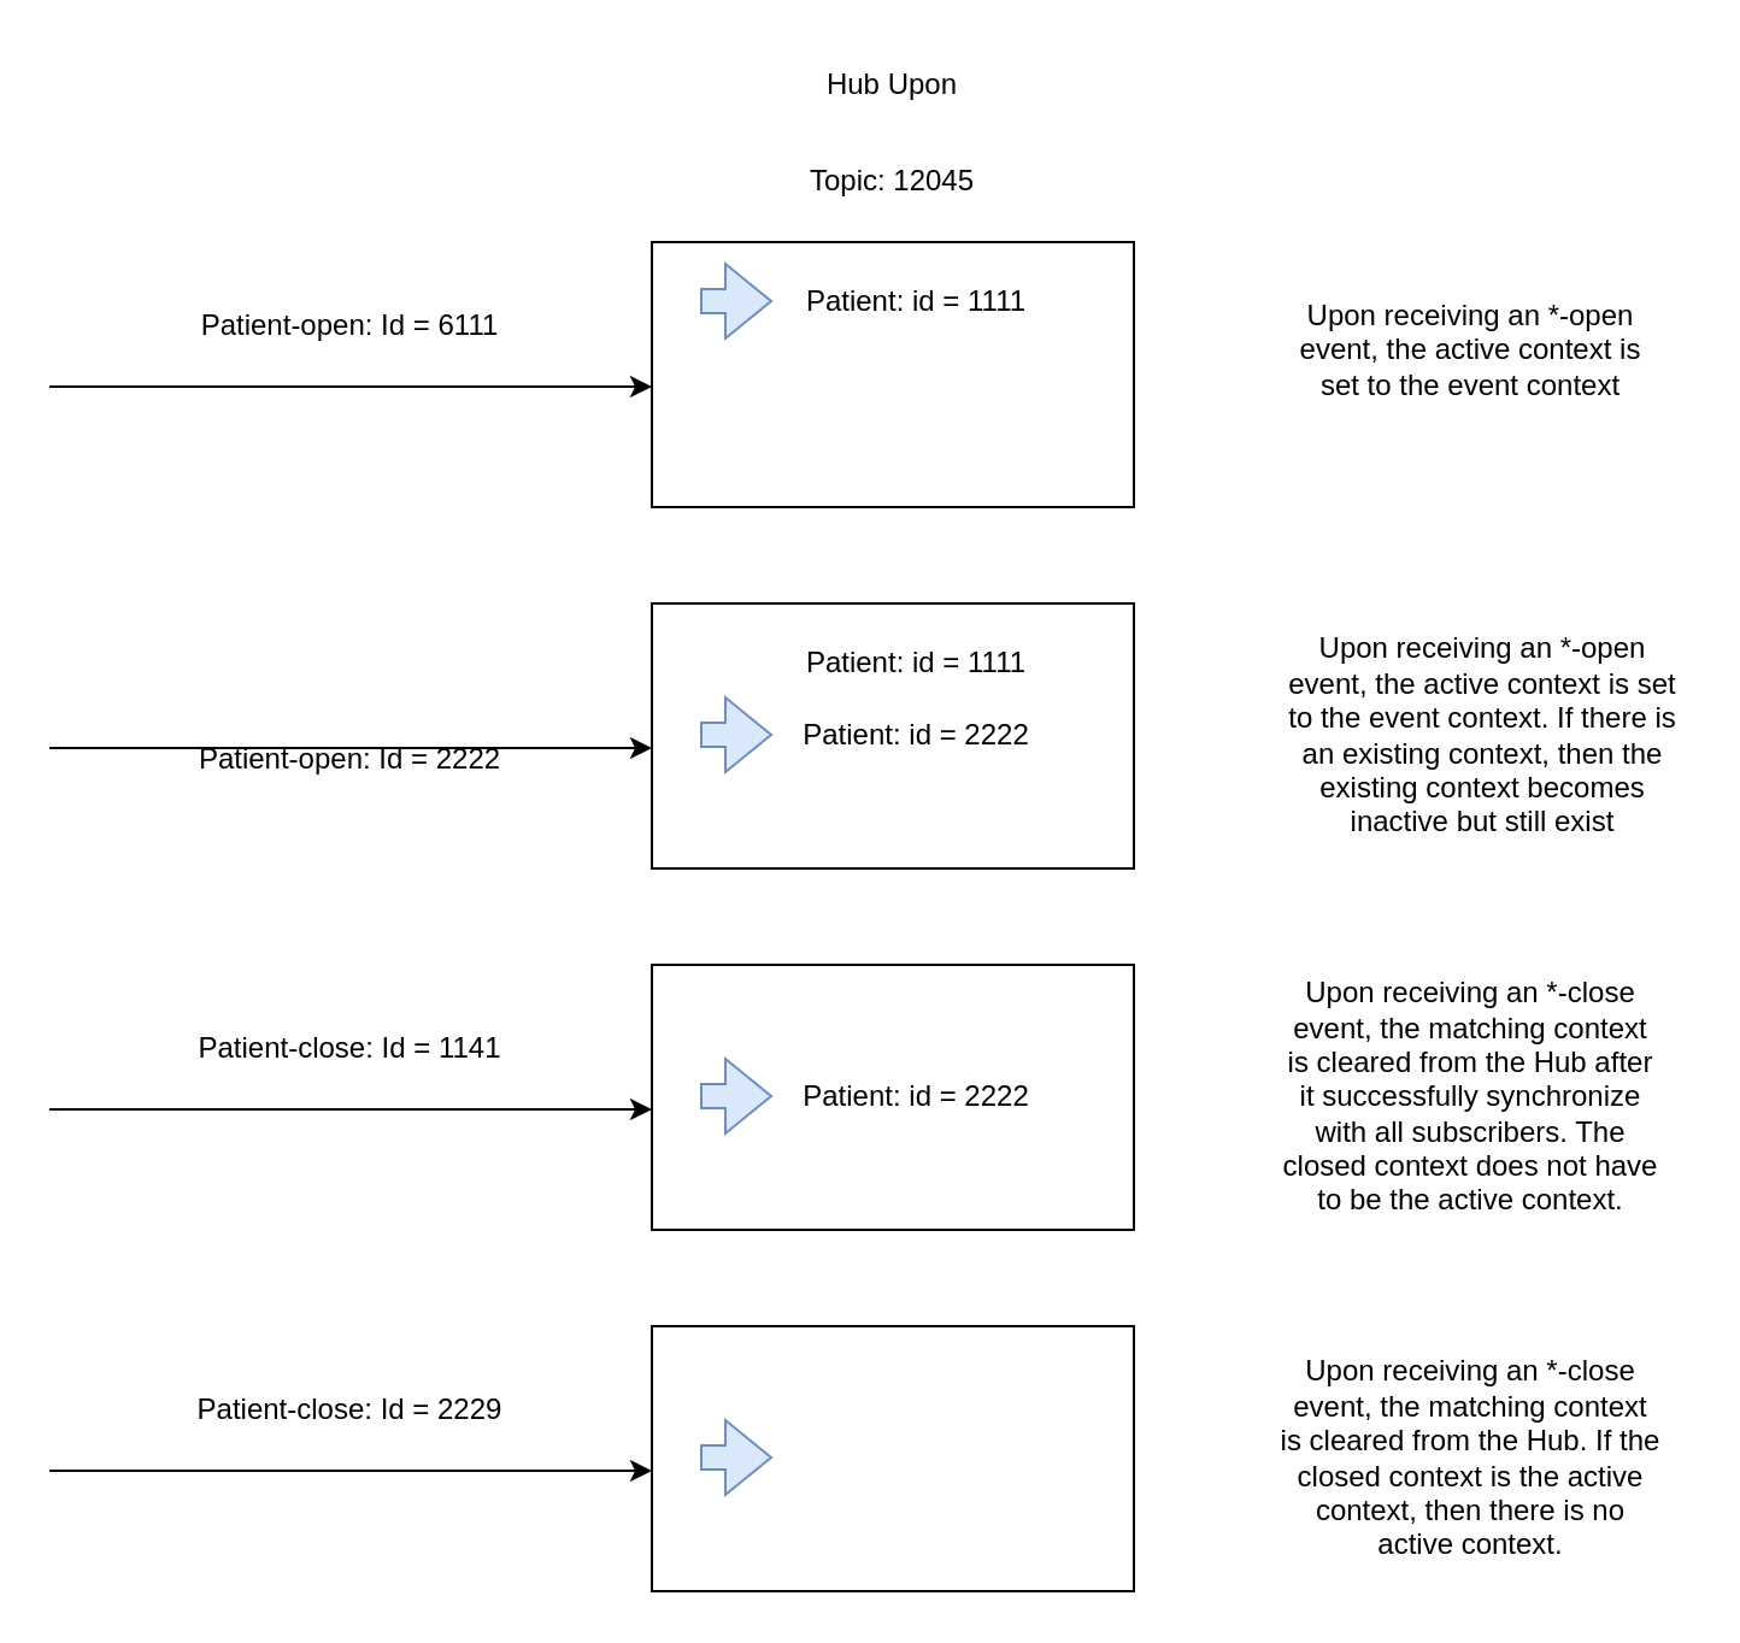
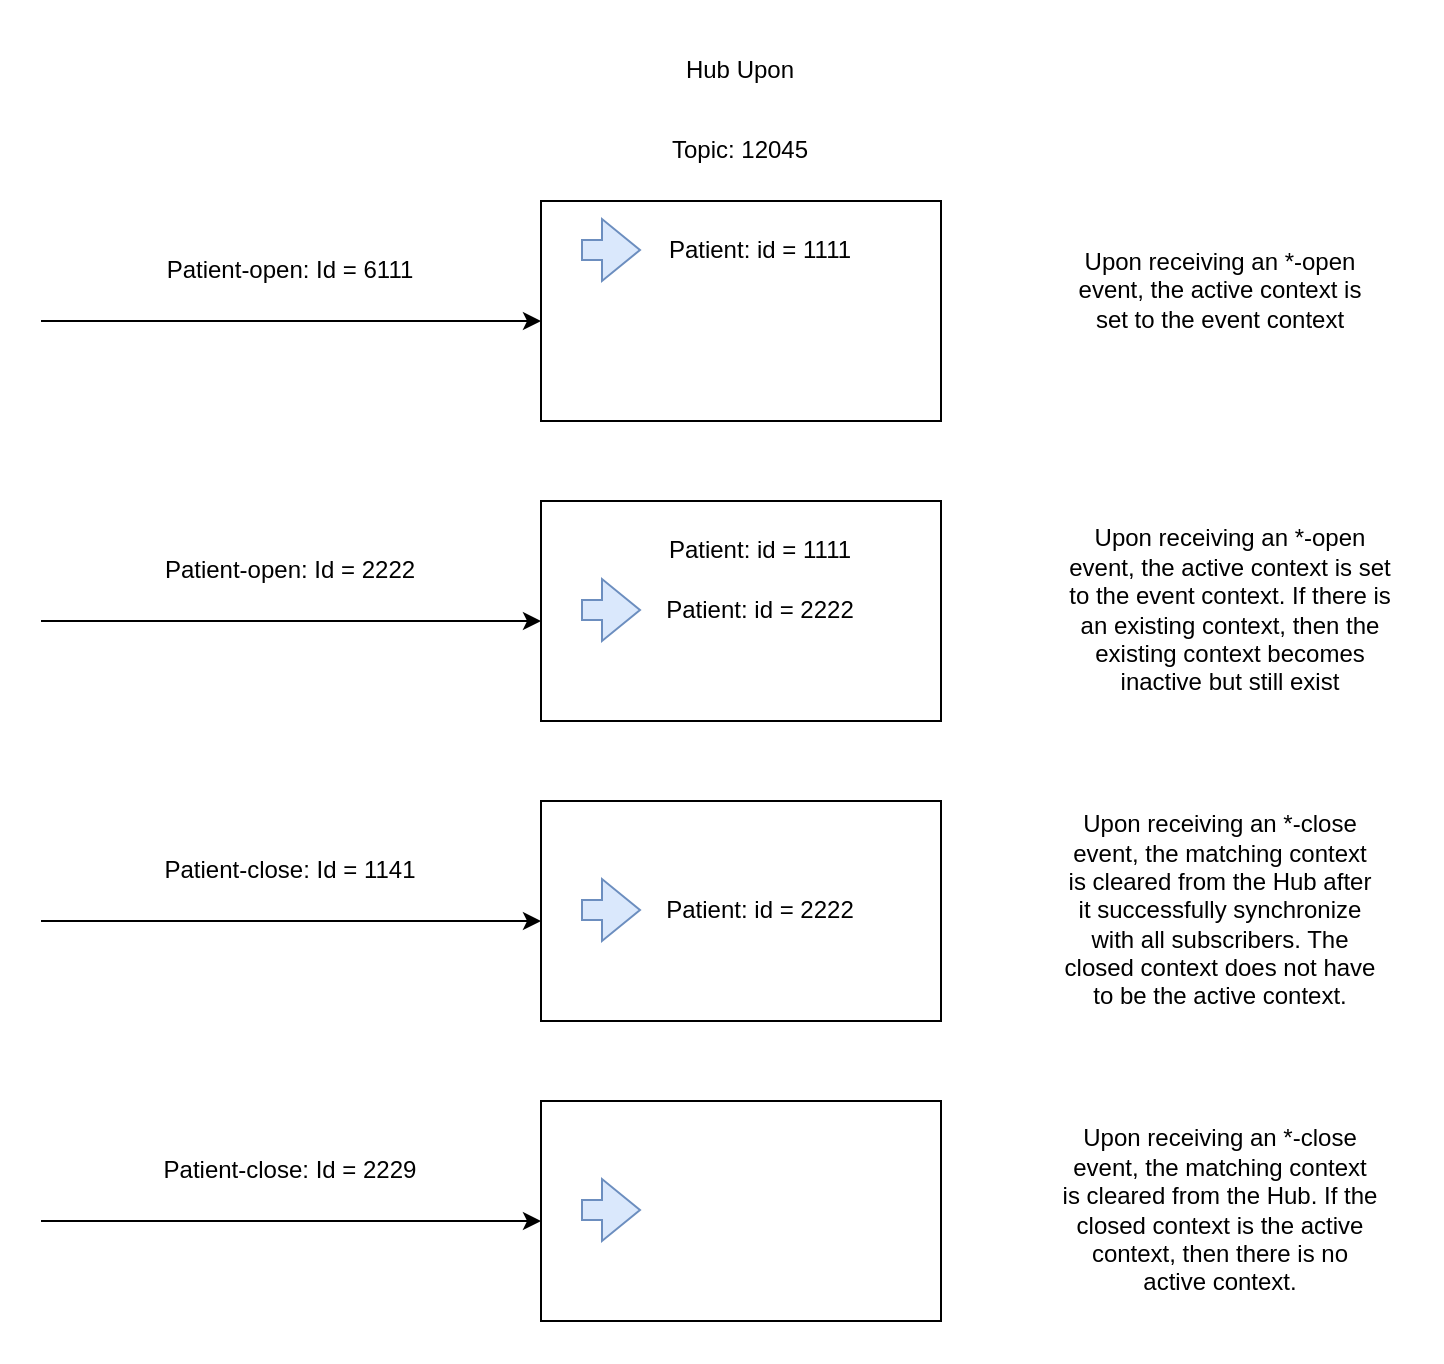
  <mxCell id="0" />
  <mxCell id="1" parent="0" />
  <mxCell id="2" value="" style="rounded=0;whiteSpace=wrap;html=1;" vertex="1" parent="1"><mxGeometry x="270" y="100" width="200" height="110" as="geometry" /></mxCell>
  <mxCell id="3" value="Hub Upon" style="text;html=1;strokeColor=none;fillColor=none;align=center;verticalAlign=middle;whiteSpace=wrap;rounded=0;" vertex="1" parent="1"><mxGeometry x="320" y="20" width="100" height="30" as="geometry" /></mxCell>
  <mxCell id="4" value="Topic: 12045" style="text;html=1;strokeColor=none;fillColor=none;align=center;verticalAlign=middle;whiteSpace=wrap;rounded=0;" vertex="1" parent="1"><mxGeometry x="320" y="60" width="100" height="30" as="geometry" /></mxCell>
  <mxCell id="5" value="" style="endArrow=classic;html=1;rounded=0;" edge="1" parent="1"><mxGeometry width="50" height="50" relative="1" as="geometry"><mxPoint x="20" y="160" as="sourcePoint" /><mxPoint x="270" y="160" as="targetPoint" /></mxGeometry></mxCell>
  <mxCell id="6" value="Patient-open: Id = 6111" style="text;html=1;strokeColor=none;fillColor=none;align=center;verticalAlign=middle;whiteSpace=wrap;rounded=0;" vertex="1" parent="1"><mxGeometry x="60" y="120" width="170" height="30" as="geometry" /></mxCell>
  <mxCell id="7" value="" style="shape=flexArrow;endArrow=classic;html=1;rounded=0;fillColor=#dae8fc;strokeColor=#6c8ebf;" edge="1" parent="1"><mxGeometry width="50" height="50" relative="1" as="geometry"><mxPoint x="290" y="124.5" as="sourcePoint" /><mxPoint x="320" y="124.5" as="targetPoint" /></mxGeometry></mxCell>
  <mxCell id="8" value="Patient: id = 1111" style="text;html=1;strokeColor=none;fillColor=none;align=center;verticalAlign=middle;whiteSpace=wrap;rounded=0;" vertex="1" parent="1"><mxGeometry x="330" y="110" width="100" height="30" as="geometry" /></mxCell>
  <mxCell id="9" value="" style="rounded=0;whiteSpace=wrap;html=1;" vertex="1" parent="1"><mxGeometry x="270" y="250" width="200" height="110" as="geometry" /></mxCell>
  <mxCell id="10" value="" style="endArrow=classic;html=1;rounded=0;" edge="1" parent="1"><mxGeometry width="50" height="50" relative="1" as="geometry"><mxPoint x="20" y="310" as="sourcePoint" /><mxPoint x="270" y="310" as="targetPoint" /></mxGeometry></mxCell>
- <mxCell id="11" value="Patient-open: Id = 2222" style="text;html=1;strokeColor=none;fillColor=none;align=center;verticalAlign=middle;whiteSpace=wrap;rounded=0;" vertex="1" parent="1"><mxGeometry x="60" y="300" width="170" height="30" as="geometry" /></mxCell>
+ <mxCell id="11" value="Patient-open: Id = 2222" style="text;html=1;strokeColor=none;fillColor=none;align=center;verticalAlign=middle;whiteSpace=wrap;rounded=0;" vertex="1" parent="1"><mxGeometry x="60" y="270" width="170" height="30" as="geometry" /></mxCell>
  <mxCell id="12" value="" style="shape=flexArrow;endArrow=classic;html=1;rounded=0;fillColor=#dae8fc;strokeColor=#6c8ebf;" edge="1" parent="1"><mxGeometry width="50" height="50" relative="1" as="geometry"><mxPoint x="290" y="304.5" as="sourcePoint" /><mxPoint x="320" y="304.5" as="targetPoint" /></mxGeometry></mxCell>
  <mxCell id="13" value="Patient: id = 1111" style="text;html=1;strokeColor=none;fillColor=none;align=center;verticalAlign=middle;whiteSpace=wrap;rounded=0;" vertex="1" parent="1"><mxGeometry x="330" y="260" width="100" height="30" as="geometry" /></mxCell>
  <mxCell id="14" value="Patient: id = 2222" style="text;html=1;strokeColor=none;fillColor=none;align=center;verticalAlign=middle;whiteSpace=wrap;rounded=0;" vertex="1" parent="1"><mxGeometry x="330" y="290" width="100" height="30" as="geometry" /></mxCell>
  <mxCell id="15" value="" style="rounded=0;whiteSpace=wrap;html=1;" vertex="1" parent="1"><mxGeometry x="270" y="400" width="200" height="110" as="geometry" /></mxCell>
  <mxCell id="16" value="" style="endArrow=classic;html=1;rounded=0;" edge="1" parent="1"><mxGeometry width="50" height="50" relative="1" as="geometry"><mxPoint x="20" y="460" as="sourcePoint" /><mxPoint x="270" y="460" as="targetPoint" /></mxGeometry></mxCell>
  <mxCell id="17" value="Patient-close: Id = 1141" style="text;html=1;strokeColor=none;fillColor=none;align=center;verticalAlign=middle;whiteSpace=wrap;rounded=0;" vertex="1" parent="1"><mxGeometry x="60" y="420" width="170" height="30" as="geometry" /></mxCell>
  <mxCell id="18" value="" style="shape=flexArrow;endArrow=classic;html=1;rounded=0;fillColor=#dae8fc;strokeColor=#6c8ebf;" edge="1" parent="1"><mxGeometry width="50" height="50" relative="1" as="geometry"><mxPoint x="290" y="454.5" as="sourcePoint" /><mxPoint x="320" y="454.5" as="targetPoint" /></mxGeometry></mxCell>
  <mxCell id="19" value="Patient: id = 2222" style="text;html=1;strokeColor=none;fillColor=none;align=center;verticalAlign=middle;whiteSpace=wrap;rounded=0;" vertex="1" parent="1"><mxGeometry x="330" y="440" width="100" height="30" as="geometry" /></mxCell>
  <mxCell id="20" value="" style="rounded=0;whiteSpace=wrap;html=1;" vertex="1" parent="1"><mxGeometry x="270" y="550" width="200" height="110" as="geometry" /></mxCell>
  <mxCell id="21" value="" style="endArrow=classic;html=1;rounded=0;" edge="1" parent="1"><mxGeometry width="50" height="50" relative="1" as="geometry"><mxPoint x="20" y="610" as="sourcePoint" /><mxPoint x="270" y="610" as="targetPoint" /></mxGeometry></mxCell>
  <mxCell id="22" value="Patient-close: Id = 2229" style="text;html=1;strokeColor=none;fillColor=none;align=center;verticalAlign=middle;whiteSpace=wrap;rounded=0;" vertex="1" parent="1"><mxGeometry x="60" y="570" width="170" height="30" as="geometry" /></mxCell>
  <mxCell id="23" value="" style="shape=flexArrow;endArrow=classic;html=1;rounded=0;fillColor=#dae8fc;strokeColor=#6c8ebf;" edge="1" parent="1"><mxGeometry width="50" height="50" relative="1" as="geometry"><mxPoint x="290" y="604.5" as="sourcePoint" /><mxPoint x="320" y="604.5" as="targetPoint" /></mxGeometry></mxCell>
  <mxCell id="24" value="Upon receiving an *-open event, the active context is set to the event context" style="text;html=1;strokeColor=none;fillColor=none;align=center;verticalAlign=middle;whiteSpace=wrap;rounded=0;" vertex="1" parent="1"><mxGeometry x="530" y="130" width="160" height="30" as="geometry" /></mxCell>
  <mxCell id="25" value="Upon receiving an *-open event, the active context is set to the event context. If there is an existing context, then the existing context becomes inactive but still exist" style="text;html=1;strokeColor=none;fillColor=none;align=center;verticalAlign=middle;whiteSpace=wrap;rounded=0;" vertex="1" parent="1"><mxGeometry x="530" y="290" width="170" height="30" as="geometry" /></mxCell>
  <mxCell id="26" value="Upon receiving an *-close event, the matching context is cleared from the Hub after it successfully synchronize with all subscribers. The closed context does not have to be the active context.&lt;span style=&quot;color: rgba(0, 0, 0, 0); font-family: monospace; font-size: 0px; text-align: start;&quot;&gt;%3CmxGraphModel%3E%3Croot%3E%3CmxCell%20id%3D%220%22%2F%3E%3CmxCell%20id%3D%221%22%20parent%3D%220%22%2F%3E%3CmxCell%20id%3D%222%22%20value%3D%22Upon%20receiving%20an%20*-open%20event%2C%20the%20current%20context%20is%20set%20to%20the%20event%20context%22%20style%3D%22text%3Bhtml%3D1%3BstrokeColor%3Dnone%3BfillColor%3Dnone%3Balign%3Dcenter%3BverticalAlign%3Dmiddle%3BwhiteSpace%3Dwrap%3Brounded%3D0%3B%22%20vertex%3D%221%22%20parent%3D%221%22%3E%3CmxGeometry%20x%3D%22610%22%20y%3D%22140%22%20width%3D%22160%22%20height%3D%2230%22%20as%3D%22geometry%22%2F%3E%3C%2FmxCell%3E%3C%2Froot%3E%3C%2FmxGraphModel%3E&lt;/span&gt;" style="text;html=1;strokeColor=none;fillColor=none;align=center;verticalAlign=middle;whiteSpace=wrap;rounded=0;" vertex="1" parent="1"><mxGeometry x="530" y="440" width="160" height="30" as="geometry" /></mxCell>
  <mxCell id="27" value="Upon receiving an *-close event, the matching context is cleared from the Hub. If the closed context is the active context, then there is no active context." style="text;html=1;strokeColor=none;fillColor=none;align=center;verticalAlign=middle;whiteSpace=wrap;rounded=0;" vertex="1" parent="1"><mxGeometry x="530" y="590" width="160" height="30" as="geometry" /></mxCell>
